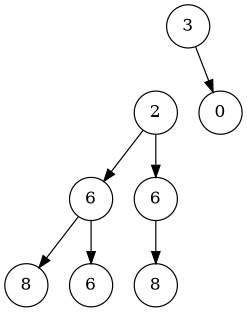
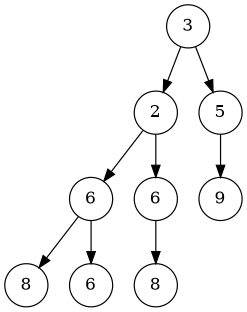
  digraph {
    ordering=out
    node [shape=circle]
    n1 [label=2]
    n2 [label=6]
    n3 [label=6]
    n4 [label=8]
    n5 [label=6]
    n6 [label=8]
    n7 [label=3]
-   n8 [label=0]
+   n8 [label=5]
+   n9 [label=9]
    n1 -> n2
    n1 -> n3
    n2 -> n4
    n2 -> n5
    n3 -> n6
+   n7 -> n1
    n7 -> n8
+   n8 -> n9
  }
